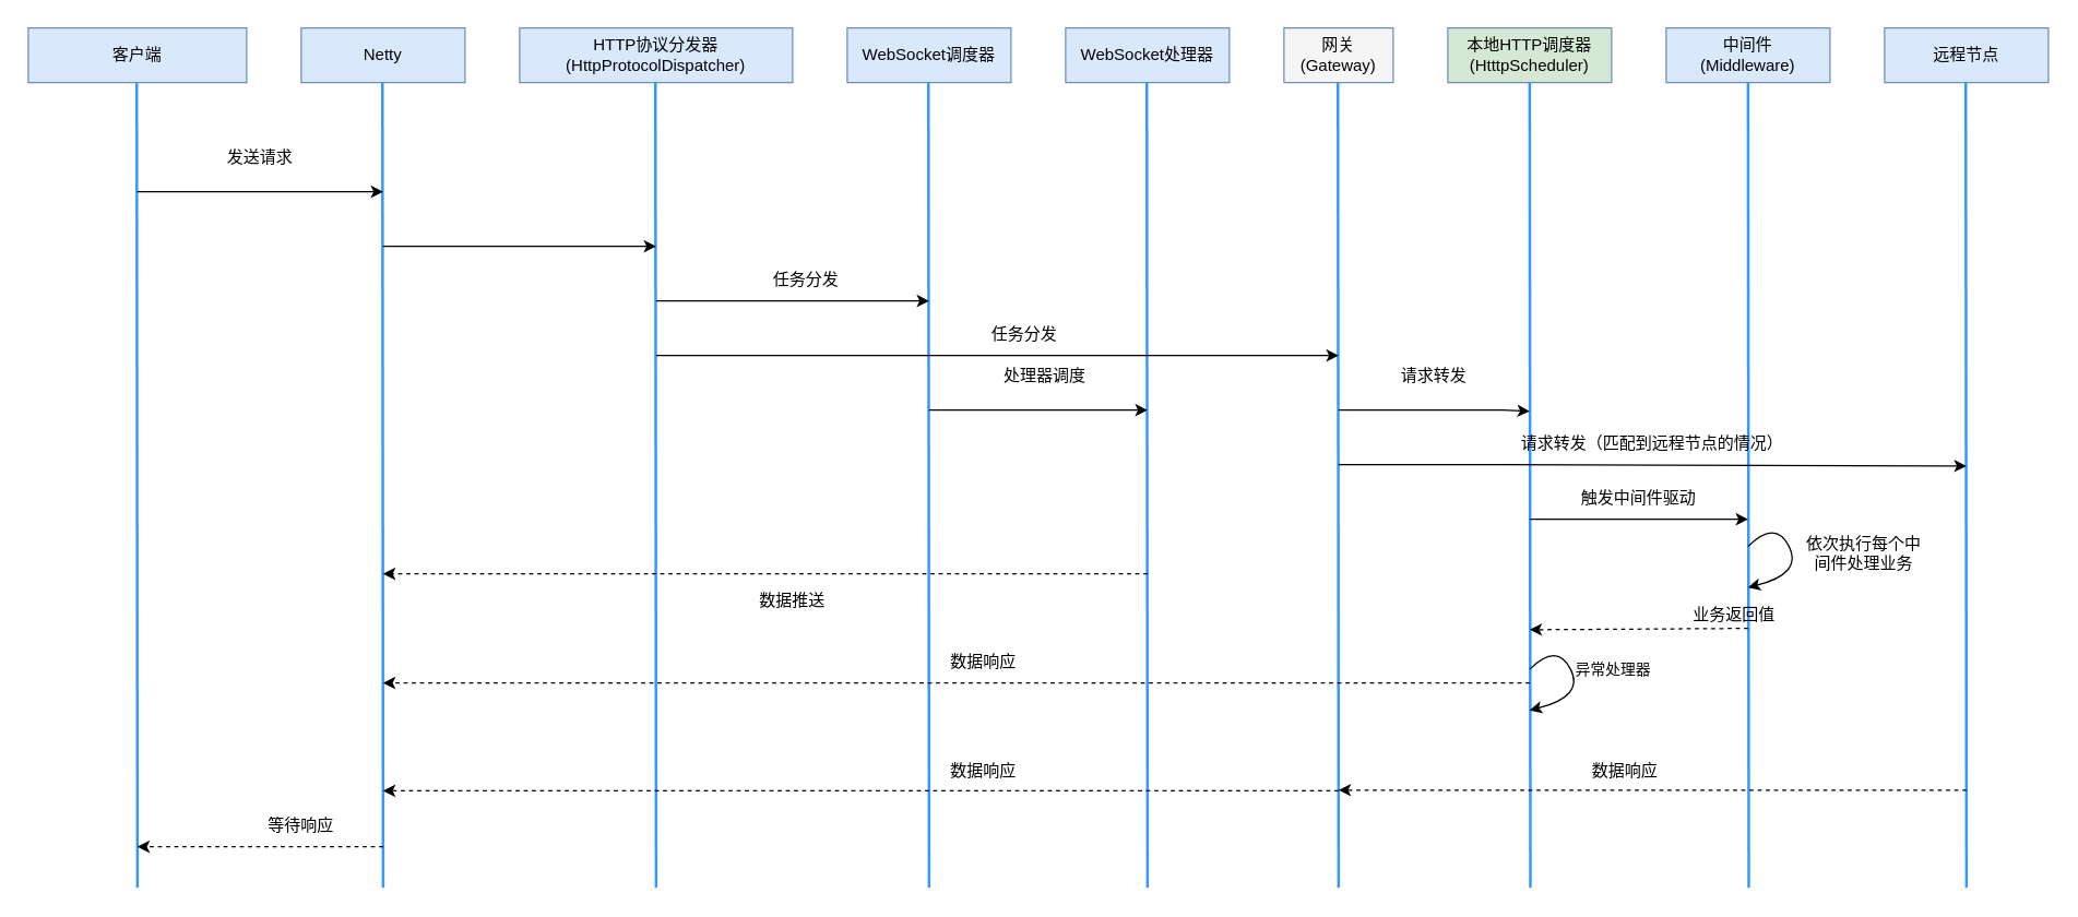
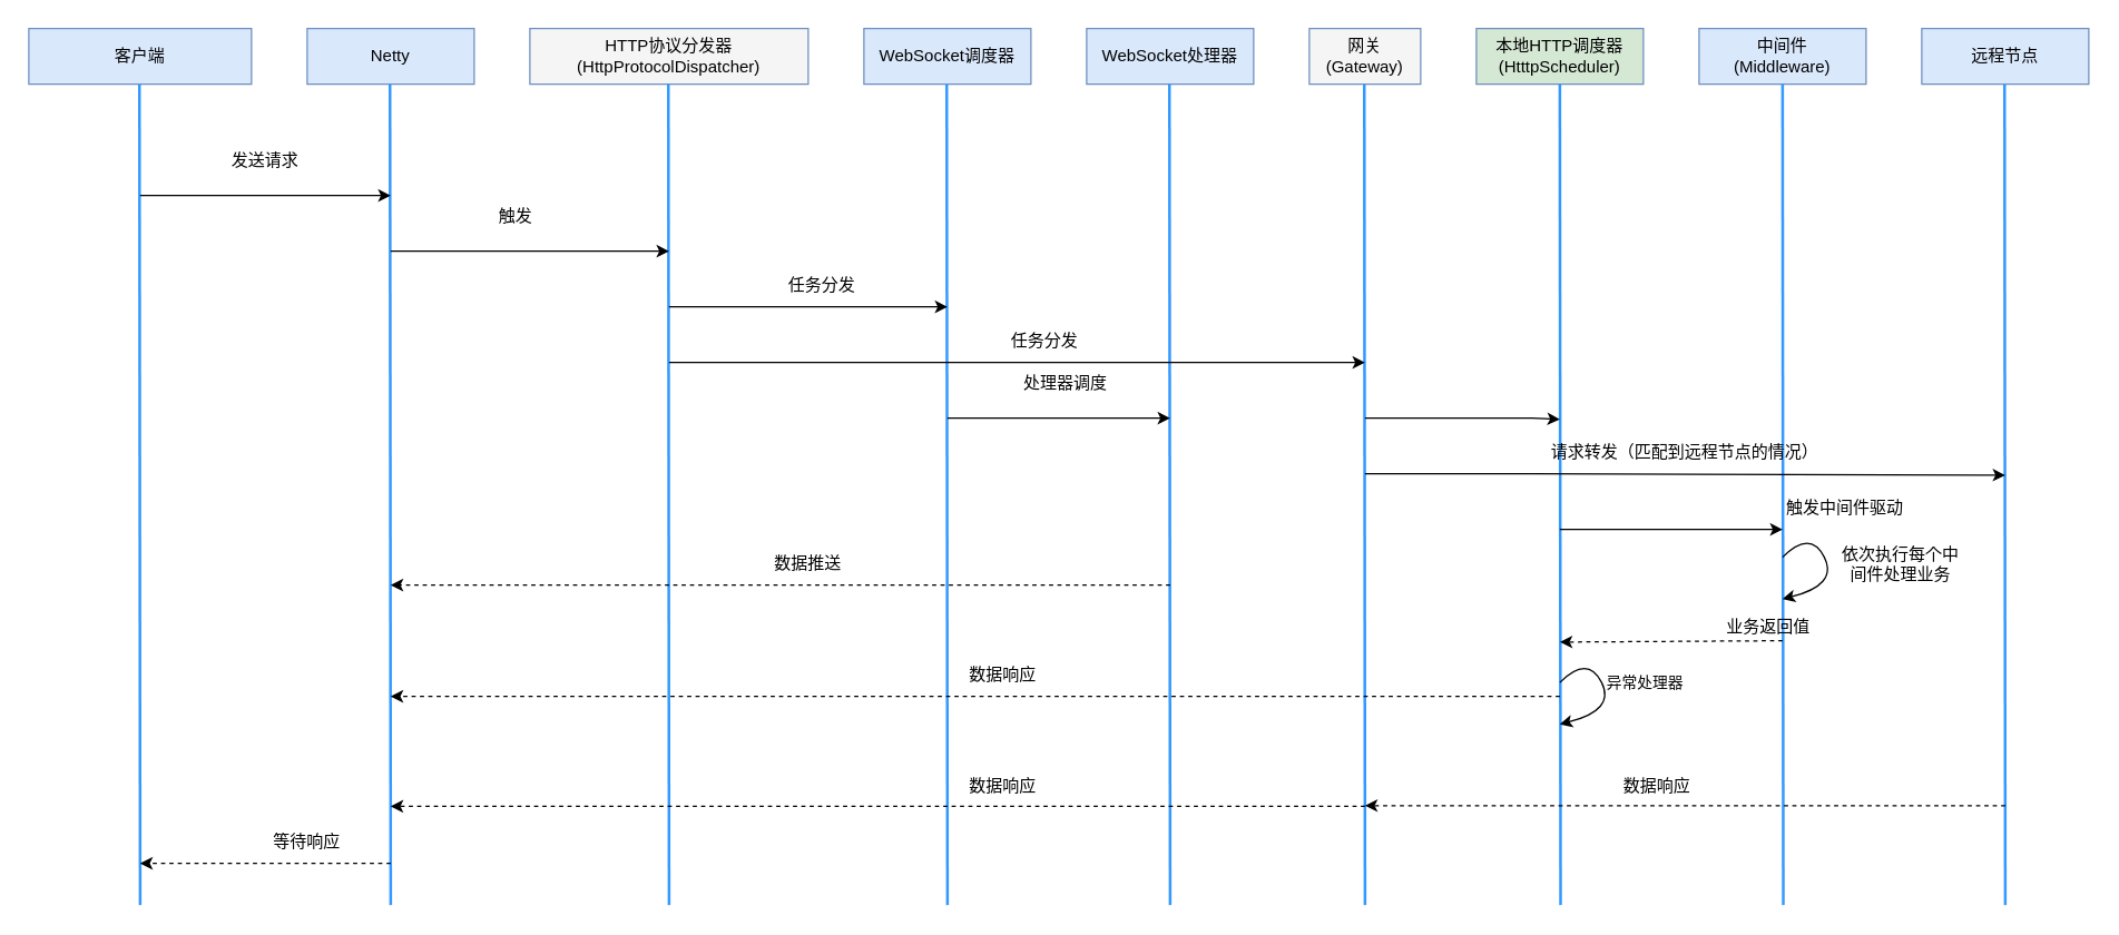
  <mxCell id="0" />
  <mxCell id="1" parent="0" />
  <mxCell id="2" value="Netty" style="rounded=0;whiteSpace=wrap;html=1;fillColor=#dae8fc;strokeColor=#6c8ebf;" vertex="1" parent="1"><mxGeometry x="220" y="20" width="120" height="40" as="geometry" /></mxCell>
- <mxCell id="3" value="HTTP协议分发器&lt;br&gt;(HttpProtocolDispatcher)" style="rounded=0;whiteSpace=wrap;html=1;fillColor=#dae8fc;strokeColor=#6c8ebf;" vertex="1" parent="1"><mxGeometry x="380" y="20" width="200" height="40" as="geometry" /></mxCell>
+ <mxCell id="3" value="HTTP协议分发器&lt;br&gt;(HttpProtocolDispatcher)" style="rounded=0;whiteSpace=wrap;html=1;fillColor=#f5f5f5;strokeColor=#6c8ebf;" vertex="1" parent="1"><mxGeometry x="380" y="20" width="200" height="40" as="geometry" /></mxCell>
  <mxCell id="4" value="WebSocket处理器" style="rounded=0;whiteSpace=wrap;html=1;fillColor=#dae8fc;strokeColor=#6c8ebf;" vertex="1" parent="1"><mxGeometry x="780" y="20" width="120" height="40" as="geometry" /></mxCell>
  <mxCell id="5" value="WebSocket调度器" style="rounded=0;whiteSpace=wrap;html=1;fillColor=#dae8fc;strokeColor=#6c8ebf;" vertex="1" parent="1"><mxGeometry x="620" y="20" width="120" height="40" as="geometry" /></mxCell>
  <mxCell id="6" value="网关&lt;div&gt;(Gateway)&lt;/div&gt;" style="rounded=0;whiteSpace=wrap;html=1;fillColor=#f5f5f5;strokeColor=#6c8ebf;" vertex="1" parent="1"><mxGeometry x="940" y="20" width="80" height="40" as="geometry" /></mxCell>
  <mxCell id="7" value="本地HTTP调度器&lt;div&gt;(HtttpScheduler)&lt;/div&gt;" style="rounded=0;whiteSpace=wrap;html=1;fillColor=#d5e8d4;strokeColor=#6c8ebf;" vertex="1" parent="1"><mxGeometry x="1060" y="20" width="120" height="40" as="geometry" /></mxCell>
  <mxCell id="8" value="中间件&lt;div&gt;(Middleware)&lt;/div&gt;" style="rounded=0;whiteSpace=wrap;html=1;fillColor=#dae8fc;strokeColor=#6c8ebf;" vertex="1" parent="1"><mxGeometry x="1220" y="20" width="120" height="40" as="geometry" /></mxCell>
  <mxCell id="9" value="远程节点" style="rounded=0;whiteSpace=wrap;html=1;fillColor=#dae8fc;strokeColor=#6c8ebf;" vertex="1" parent="1"><mxGeometry x="1380" y="20" width="120" height="40" as="geometry" /></mxCell>
  <mxCell id="10" value="客户端" style="rounded=0;whiteSpace=wrap;html=1;fillColor=#dae8fc;strokeColor=#6c8ebf;" vertex="1" parent="1"><mxGeometry x="20" y="20" width="160" height="40" as="geometry" /></mxCell>
  <mxCell id="11" value="" style="endArrow=none;html=1;rounded=0;strokeWidth=2;strokeColor=#3399FF;" edge="1" parent="1"><mxGeometry width="50" height="50" relative="1" as="geometry"><mxPoint x="100" y="650" as="sourcePoint" /><mxPoint x="99.5" y="60" as="targetPoint" /></mxGeometry></mxCell>
  <mxCell id="12" value="" style="endArrow=none;html=1;rounded=0;strokeWidth=2;strokeColor=#3399FF;" edge="1" parent="1"><mxGeometry width="50" height="50" relative="1" as="geometry"><mxPoint x="280" y="650" as="sourcePoint" /><mxPoint x="279.5" y="60" as="targetPoint" /></mxGeometry></mxCell>
  <mxCell id="13" value="" style="endArrow=none;html=1;rounded=0;strokeWidth=2;strokeColor=#3399FF;" edge="1" parent="1"><mxGeometry width="50" height="50" relative="1" as="geometry"><mxPoint x="480" y="650" as="sourcePoint" /><mxPoint x="479.5" y="60" as="targetPoint" /></mxGeometry></mxCell>
  <mxCell id="14" value="" style="endArrow=none;html=1;rounded=0;strokeWidth=2;strokeColor=#3399FF;" edge="1" parent="1"><mxGeometry width="50" height="50" relative="1" as="geometry"><mxPoint x="1120.5" y="650" as="sourcePoint" /><mxPoint x="1120" y="60" as="targetPoint" /></mxGeometry></mxCell>
  <mxCell id="15" value="" style="endArrow=none;html=1;rounded=0;strokeWidth=2;strokeColor=#3399FF;" edge="1" parent="1"><mxGeometry width="50" height="50" relative="1" as="geometry"><mxPoint x="680" y="650" as="sourcePoint" /><mxPoint x="679.5" y="60" as="targetPoint" /></mxGeometry></mxCell>
  <mxCell id="16" value="" style="endArrow=none;html=1;rounded=0;strokeWidth=2;strokeColor=#3399FF;" edge="1" parent="1"><mxGeometry width="50" height="50" relative="1" as="geometry"><mxPoint x="840" y="650" as="sourcePoint" /><mxPoint x="839.5" y="60" as="targetPoint" /></mxGeometry></mxCell>
  <mxCell id="17" value="" style="endArrow=none;html=1;rounded=0;strokeWidth=2;strokeColor=#3399FF;" edge="1" parent="1"><mxGeometry width="50" height="50" relative="1" as="geometry"><mxPoint x="980" y="650" as="sourcePoint" /><mxPoint x="979.5" y="60" as="targetPoint" /></mxGeometry></mxCell>
  <mxCell id="18" value="" style="endArrow=none;html=1;rounded=0;strokeWidth=2;strokeColor=#3399FF;" edge="1" parent="1"><mxGeometry width="50" height="50" relative="1" as="geometry"><mxPoint x="1280.5" y="650" as="sourcePoint" /><mxPoint x="1280" y="60" as="targetPoint" /></mxGeometry></mxCell>
  <mxCell id="19" value="" style="endArrow=none;html=1;rounded=0;strokeWidth=2;strokeColor=#3399FF;" edge="1" parent="1"><mxGeometry width="50" height="50" relative="1" as="geometry"><mxPoint x="1440" y="650" as="sourcePoint" /><mxPoint x="1439.5" y="60" as="targetPoint" /></mxGeometry></mxCell>
  <mxCell id="20" value="" style="endArrow=classic;html=1;rounded=0;" edge="1" parent="1"><mxGeometry width="50" height="50" relative="1" as="geometry"><mxPoint x="100" y="140" as="sourcePoint" /><mxPoint x="280" y="140" as="targetPoint" /><Array as="points"><mxPoint x="210" y="140" /></Array></mxGeometry></mxCell>
  <mxCell id="21" value="发送请求" style="text;html=1;align=center;verticalAlign=middle;whiteSpace=wrap;rounded=0;" vertex="1" parent="1"><mxGeometry x="160" y="100" width="60" height="30" as="geometry" /></mxCell>
  <mxCell id="22" value="" style="endArrow=classic;html=1;rounded=0;dashed=1;" edge="1" parent="1"><mxGeometry width="50" height="50" relative="1" as="geometry"><mxPoint x="280" y="620" as="sourcePoint" /><mxPoint x="100" y="620" as="targetPoint" /></mxGeometry></mxCell>
  <mxCell id="23" value="等待响应" style="text;html=1;align=center;verticalAlign=middle;whiteSpace=wrap;rounded=0;" vertex="1" parent="1"><mxGeometry x="190" y="590" width="60" height="30" as="geometry" /></mxCell>
  <mxCell id="24" value="" style="endArrow=classic;html=1;rounded=0;" edge="1" parent="1"><mxGeometry width="50" height="50" relative="1" as="geometry"><mxPoint x="280" y="180" as="sourcePoint" /><mxPoint x="480" y="180" as="targetPoint" /><Array as="points"><mxPoint x="400" y="180" /></Array></mxGeometry></mxCell>
+ <mxCell id="25" value="触发" style="text;html=1;align=center;verticalAlign=middle;whiteSpace=wrap;rounded=0;" vertex="1" parent="1"><mxGeometry x="340" y="140" width="60" height="30" as="geometry" /></mxCell>
  <mxCell id="26" value="" style="endArrow=classic;html=1;rounded=0;" edge="1" parent="1"><mxGeometry width="50" height="50" relative="1" as="geometry"><mxPoint x="480" y="220" as="sourcePoint" /><mxPoint x="680" y="220" as="targetPoint" /><Array as="points"><mxPoint x="600" y="220" /></Array></mxGeometry></mxCell>
  <mxCell id="27" value="任务分发" style="text;html=1;align=center;verticalAlign=middle;whiteSpace=wrap;rounded=0;" vertex="1" parent="1"><mxGeometry x="560" y="190" width="60" height="30" as="geometry" /></mxCell>
  <mxCell id="28" value="" style="endArrow=classic;html=1;rounded=0;" edge="1" parent="1"><mxGeometry width="50" height="50" relative="1" as="geometry"><mxPoint x="480" y="260" as="sourcePoint" /><mxPoint x="980" y="260" as="targetPoint" /><Array as="points"><mxPoint x="600" y="260" /></Array></mxGeometry></mxCell>
  <mxCell id="29" value="任务分发" style="text;html=1;align=center;verticalAlign=middle;whiteSpace=wrap;rounded=0;" vertex="1" parent="1"><mxGeometry x="720" y="230" width="60" height="30" as="geometry" /></mxCell>
  <mxCell id="30" value="" style="endArrow=classic;html=1;rounded=0;" edge="1" parent="1"><mxGeometry width="50" height="50" relative="1" as="geometry"><mxPoint x="680" y="300" as="sourcePoint" /><mxPoint x="840" y="300" as="targetPoint" /><Array as="points"><mxPoint x="800" y="300" /></Array></mxGeometry></mxCell>
  <mxCell id="31" value="处理器调度" style="text;html=1;align=center;verticalAlign=middle;whiteSpace=wrap;rounded=0;" vertex="1" parent="1"><mxGeometry x="730" y="260" width="70" height="30" as="geometry" /></mxCell>
  <mxCell id="32" value="" style="endArrow=classic;html=1;rounded=0;dashed=1;" edge="1" parent="1"><mxGeometry width="50" height="50" relative="1" as="geometry"><mxPoint x="840" y="420" as="sourcePoint" /><mxPoint x="280" y="420" as="targetPoint" /></mxGeometry></mxCell>
- <mxCell id="33" value="数据推送" style="text;html=1;align=center;verticalAlign=middle;whiteSpace=wrap;rounded=0;" vertex="1" parent="1"><mxGeometry x="550" y="425" width="60" height="30" as="geometry" /></mxCell>
+ <mxCell id="33" value="数据推送" style="text;html=1;align=center;verticalAlign=middle;whiteSpace=wrap;rounded=0;" vertex="1" parent="1"><mxGeometry x="550" y="390" width="60" height="30" as="geometry" /></mxCell>
  <mxCell id="34" value="" style="endArrow=classic;html=1;rounded=0;" edge="1" parent="1"><mxGeometry width="50" height="50" relative="1" as="geometry"><mxPoint x="980" y="300" as="sourcePoint" /><mxPoint x="1120" y="301" as="targetPoint" /><Array as="points"><mxPoint x="1100" y="300" /></Array></mxGeometry></mxCell>
- <mxCell id="35" value="请求转发" style="text;html=1;align=center;verticalAlign=middle;whiteSpace=wrap;rounded=0;" vertex="1" parent="1"><mxGeometry x="1020" y="260" width="60" height="30" as="geometry" /></mxCell>
  <mxCell id="36" value="" style="endArrow=classic;html=1;rounded=0;" edge="1" parent="1"><mxGeometry width="50" height="50" relative="1" as="geometry"><mxPoint x="980" y="340" as="sourcePoint" /><mxPoint x="1440" y="341" as="targetPoint" /><Array as="points"><mxPoint x="1100" y="340" /></Array></mxGeometry></mxCell>
  <mxCell id="37" value="请求转发（匹配到远程节点的情况）" style="text;html=1;align=center;verticalAlign=middle;whiteSpace=wrap;rounded=0;" vertex="1" parent="1"><mxGeometry x="1110" y="310" width="200" height="30" as="geometry" /></mxCell>
  <mxCell id="38" value="" style="endArrow=classic;html=1;rounded=0;" edge="1" parent="1"><mxGeometry width="50" height="50" relative="1" as="geometry"><mxPoint x="1120" y="380" as="sourcePoint" /><mxPoint x="1280" y="380" as="targetPoint" /><Array as="points"><mxPoint x="1240" y="380" /></Array></mxGeometry></mxCell>
- <mxCell id="39" value="触发中间件驱动" style="text;html=1;align=center;verticalAlign=middle;whiteSpace=wrap;rounded=0;" vertex="1" parent="1"><mxGeometry x="1155" y="350" width="90" height="30" as="geometry" /></mxCell>
+ <mxCell id="39" value="触发中间件驱动" style="text;html=1;align=center;verticalAlign=middle;whiteSpace=wrap;rounded=0;" vertex="1" parent="1"><mxGeometry x="1280" y="350" width="90" height="30" as="geometry" /></mxCell>
  <mxCell id="40" value="" style="endArrow=classic;html=1;rounded=0;dashed=1;" edge="1" parent="1"><mxGeometry width="50" height="50" relative="1" as="geometry"><mxPoint x="1120" y="500" as="sourcePoint" /><mxPoint x="280" y="500" as="targetPoint" /></mxGeometry></mxCell>
  <mxCell id="41" value="数据响应" style="text;html=1;align=center;verticalAlign=middle;whiteSpace=wrap;rounded=0;" vertex="1" parent="1"><mxGeometry x="690" y="470" width="60" height="30" as="geometry" /></mxCell>
  <mxCell id="42" value="" style="endArrow=classic;html=1;rounded=0;dashed=1;" edge="1" parent="1"><mxGeometry width="50" height="50" relative="1" as="geometry"><mxPoint x="1440" y="578.57" as="sourcePoint" /><mxPoint x="980" y="578.57" as="targetPoint" /></mxGeometry></mxCell>
  <mxCell id="43" value="数据响应" style="text;html=1;align=center;verticalAlign=middle;whiteSpace=wrap;rounded=0;" vertex="1" parent="1"><mxGeometry x="1160" y="550" width="60" height="30" as="geometry" /></mxCell>
  <mxCell id="44" value="" style="endArrow=classic;html=1;rounded=0;dashed=1;" edge="1" parent="1"><mxGeometry width="50" height="50" relative="1" as="geometry"><mxPoint x="980" y="579" as="sourcePoint" /><mxPoint x="280" y="579" as="targetPoint" /></mxGeometry></mxCell>
  <mxCell id="45" value="数据响应" style="text;html=1;align=center;verticalAlign=middle;whiteSpace=wrap;rounded=0;" vertex="1" parent="1"><mxGeometry x="690" y="550" width="60" height="30" as="geometry" /></mxCell>
  <mxCell id="46" value="" style="endArrow=classic;html=1;rounded=0;dashed=1;" edge="1" parent="1"><mxGeometry width="50" height="50" relative="1" as="geometry"><mxPoint x="1280" y="460" as="sourcePoint" /><mxPoint x="1120" y="461" as="targetPoint" /></mxGeometry></mxCell>
  <mxCell id="47" value="业务返回值" style="text;html=1;align=center;verticalAlign=middle;whiteSpace=wrap;rounded=0;" vertex="1" parent="1"><mxGeometry x="1235" y="435" width="70" height="30" as="geometry" /></mxCell>
  <mxCell id="48" value="" style="curved=1;endArrow=classic;html=1;rounded=0;" edge="1" parent="1"><mxGeometry width="50" height="50" relative="1" as="geometry"><mxPoint x="1120" y="490" as="sourcePoint" /><mxPoint x="1120" y="520" as="targetPoint" /><Array as="points"><mxPoint x="1140" y="470" /><mxPoint x="1160" y="510" /></Array></mxGeometry></mxCell>
  <mxCell id="49" value="异常处理器" style="edgeLabel;html=1;align=center;verticalAlign=middle;resizable=0;points=[];" vertex="1" connectable="0" parent="48"><mxGeometry x="-0.236" y="16" relative="1" as="geometry"><mxPoint x="19" y="13" as="offset" /></mxGeometry></mxCell>
  <mxCell id="50" value="" style="curved=1;endArrow=classic;html=1;rounded=0;" edge="1" parent="1"><mxGeometry width="50" height="50" relative="1" as="geometry"><mxPoint x="1280" y="400" as="sourcePoint" /><mxPoint x="1280" y="430" as="targetPoint" /><Array as="points"><mxPoint x="1300" y="380" /><mxPoint x="1320" y="420" /></Array></mxGeometry></mxCell>
  <mxCell id="51" value="依次执行每个中间件处理业务" style="text;html=1;align=center;verticalAlign=middle;whiteSpace=wrap;rounded=0;" vertex="1" parent="1"><mxGeometry x="1320" y="390" width="90" height="30" as="geometry" /></mxCell>
